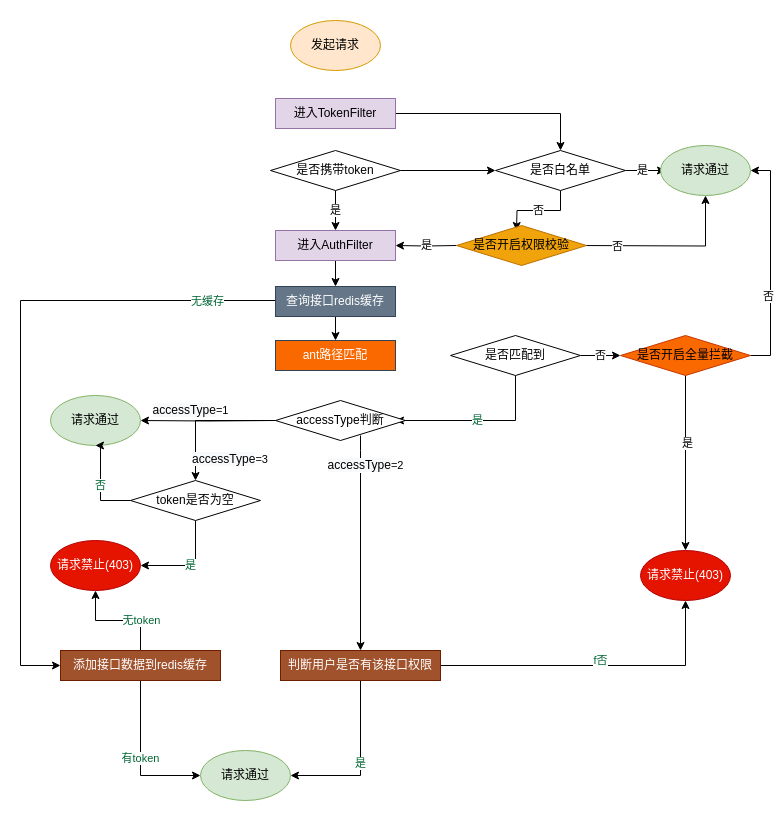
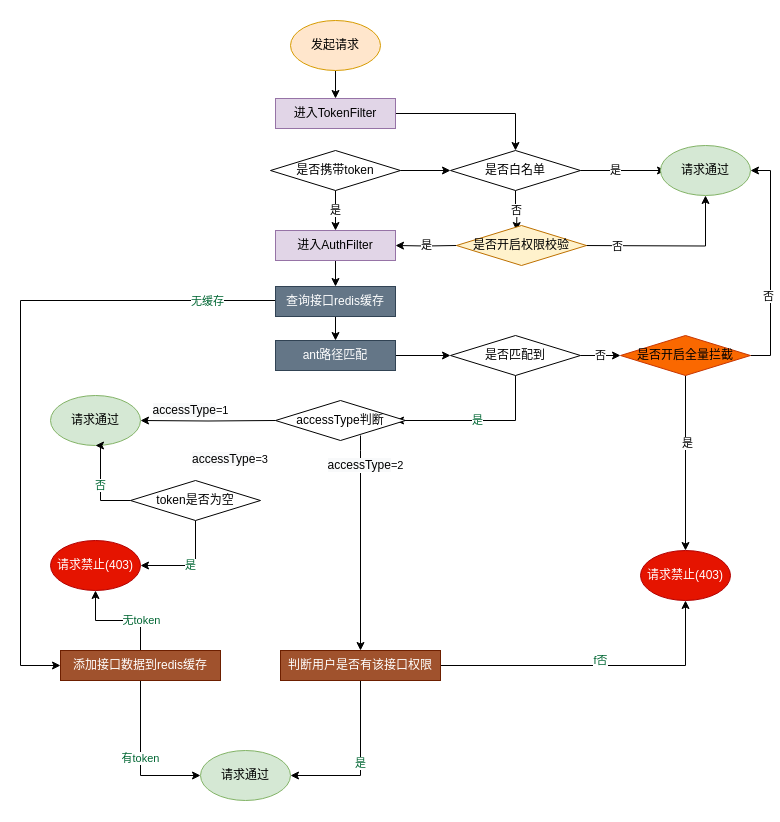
  <mxCell id="0" />
  <mxCell id="1" parent="0" />
  <mxCell id="2" value="是" style="edgeStyle=orthogonalEdgeStyle;rounded=0;orthogonalLoop=1;jettySize=auto;html=1;" parent="1" source="4" target="11" edge="1"><mxGeometry relative="1" as="geometry" /></mxCell>
  <mxCell id="3" value="" style="edgeStyle=orthogonalEdgeStyle;rounded=0;orthogonalLoop=1;jettySize=auto;html=1;" parent="1" source="4" target="15" edge="1"><mxGeometry relative="1" as="geometry" /></mxCell>
  <mxCell id="4" value="是否携带token" style="rhombus;whiteSpace=wrap;html=1;" parent="1" vertex="1"><mxGeometry x="270" y="150" width="130" height="40" as="geometry" /></mxCell>
+ <mxCell id="5" value="" style="edgeStyle=orthogonalEdgeStyle;rounded=0;orthogonalLoop=1;jettySize=auto;html=1;" parent="1" source="6" target="9" edge="1"><mxGeometry relative="1" as="geometry" /></mxCell>
  <mxCell id="6" value="发起请求" style="ellipse;whiteSpace=wrap;html=1;fillColor=#ffe6cc;strokeColor=#d79b00;" parent="1" vertex="1"><mxGeometry x="290" y="20" width="90" height="50" as="geometry" /></mxCell>
  <mxCell id="7" value="请求禁止(403)" style="ellipse;whiteSpace=wrap;html=1;fillColor=#e51400;strokeColor=#B20000;fontColor=#ffffff;" parent="1" vertex="1"><mxGeometry x="50" y="540" width="90" height="50" as="geometry" /></mxCell>
  <mxCell id="8" value="" style="edgeStyle=orthogonalEdgeStyle;rounded=0;orthogonalLoop=1;jettySize=auto;html=1;" parent="1" source="9" target="15" edge="1"><mxGeometry relative="1" as="geometry" /></mxCell>
  <mxCell id="9" value="进入TokenFilter" style="rounded=0;whiteSpace=wrap;html=1;fillColor=#e1d5e7;strokeColor=#9673a6;" parent="1" vertex="1"><mxGeometry x="275" y="98" width="120" height="30" as="geometry" /></mxCell>
  <mxCell id="10" style="edgeStyle=orthogonalEdgeStyle;rounded=0;orthogonalLoop=1;jettySize=auto;html=1;entryX=0.5;entryY=0;entryDx=0;entryDy=0;" parent="1" source="11" target="23" edge="1"><mxGeometry relative="1" as="geometry" /></mxCell>
  <mxCell id="11" value="进入AuthFilter" style="rounded=0;whiteSpace=wrap;html=1;fillColor=#e1d5e7;strokeColor=#9673a6;" parent="1" vertex="1"><mxGeometry x="275" y="230" width="120" height="30" as="geometry" /></mxCell>
  <mxCell id="12" value="" style="edgeStyle=orthogonalEdgeStyle;rounded=0;orthogonalLoop=1;jettySize=auto;html=1;" parent="1" source="15" edge="1"><mxGeometry relative="1" as="geometry"><mxPoint x="665" y="170" as="targetPoint" /></mxGeometry></mxCell>
  <mxCell id="13" value="是" style="edgeLabel;html=1;align=center;verticalAlign=middle;resizable=0;points=[];" parent="12" vertex="1" connectable="0"><mxGeometry x="-0.212" y="1" relative="1" as="geometry"><mxPoint as="offset" /></mxGeometry></mxCell>
  <mxCell id="14" value="否" style="edgeStyle=orthogonalEdgeStyle;rounded=0;orthogonalLoop=1;jettySize=auto;html=1;" parent="1" source="15" edge="1"><mxGeometry relative="1" as="geometry"><mxPoint x="516" y="230" as="targetPoint" /></mxGeometry></mxCell>
- <mxCell id="15" value="是否白名单" style="rhombus;whiteSpace=wrap;html=1;" parent="1" vertex="1"><mxGeometry x="495" y="150" width="130" height="40" as="geometry" /></mxCell>
+ <mxCell id="15" value="是否白名单" style="rhombus;whiteSpace=wrap;html=1;" parent="1" vertex="1"><mxGeometry x="450" y="150" width="130" height="40" as="geometry" /></mxCell>
  <mxCell id="16" value="请求通过" style="ellipse;whiteSpace=wrap;html=1;fillColor=#d5e8d4;strokeColor=#82b366;" parent="1" vertex="1"><mxGeometry x="660" y="145" width="90" height="50" as="geometry" /></mxCell>
  <mxCell id="17" value="是" style="edgeStyle=orthogonalEdgeStyle;rounded=0;orthogonalLoop=1;jettySize=auto;html=1;" parent="1" target="11" edge="1"><mxGeometry relative="1" as="geometry"><mxPoint x="456" y="245" as="sourcePoint" /></mxGeometry></mxCell>
  <mxCell id="18" style="edgeStyle=orthogonalEdgeStyle;rounded=0;orthogonalLoop=1;jettySize=auto;html=1;entryX=0.5;entryY=1;entryDx=0;entryDy=0;" parent="1" target="16" edge="1"><mxGeometry relative="1" as="geometry"><mxPoint x="576" y="245" as="sourcePoint" /><mxPoint x="710" y="215" as="targetPoint" /></mxGeometry></mxCell>
  <mxCell id="19" value="否" style="edgeLabel;html=1;align=center;verticalAlign=middle;resizable=0;points=[];" parent="18" vertex="1" connectable="0"><mxGeometry x="-0.553" y="1" relative="1" as="geometry"><mxPoint y="1" as="offset" /></mxGeometry></mxCell>
  <mxCell id="20" value="" style="edgeStyle=orthogonalEdgeStyle;rounded=0;orthogonalLoop=1;jettySize=auto;html=1;" parent="1" source="23" target="26" edge="1"><mxGeometry relative="1" as="geometry" /></mxCell>
  <mxCell id="21" style="edgeStyle=orthogonalEdgeStyle;rounded=0;orthogonalLoop=1;jettySize=auto;html=1;entryX=0;entryY=0.5;entryDx=0;entryDy=0;fontColor=#006633;" parent="1" source="23" target="49" edge="1"><mxGeometry relative="1" as="geometry"><Array as="points"><mxPoint x="20" y="300" /><mxPoint x="20" y="665" /></Array></mxGeometry></mxCell>
  <mxCell id="22" value="无缓存" style="edgeLabel;html=1;align=center;verticalAlign=middle;resizable=0;points=[];fontColor=#006633;" parent="21" vertex="1" connectable="0"><mxGeometry x="-0.792" relative="1" as="geometry"><mxPoint as="offset" /></mxGeometry></mxCell>
  <mxCell id="23" value="查询接口redis缓存" style="rounded=0;whiteSpace=wrap;html=1;fillColor=#647687;strokeColor=#314354;fontColor=#ffffff;" parent="1" vertex="1"><mxGeometry x="275" y="286" width="120" height="30" as="geometry" /></mxCell>
- <mxCell id="24" value="是否开启权限校验" style="rhombus;whiteSpace=wrap;html=1;fillColor=#f0a30a;fontColor=#000000;strokeColor=#BD7000;" parent="1" vertex="1"><mxGeometry x="456" y="225" width="130" height="40" as="geometry" /></mxCell>
- <mxCell id="26" value="ant路径匹配" style="rounded=0;whiteSpace=wrap;html=1;fillColor=#fa6800;strokeColor=#314354;fontColor=#ffffff;" parent="1" vertex="1"><mxGeometry x="275" y="340" width="120" height="30" as="geometry" /></mxCell>
+ <mxCell id="24" value="是否开启权限校验" style="rhombus;whiteSpace=wrap;html=1;fillColor=#fff2cc;fontColor=#000000;strokeColor=#BD7000;" parent="1" vertex="1"><mxGeometry x="456" y="225" width="130" height="40" as="geometry" /></mxCell>
+ <mxCell id="25" value="" style="edgeStyle=orthogonalEdgeStyle;rounded=0;orthogonalLoop=1;jettySize=auto;html=1;" parent="1" source="26" target="29" edge="1"><mxGeometry relative="1" as="geometry" /></mxCell>
+ <mxCell id="26" value="ant路径匹配" style="rounded=0;whiteSpace=wrap;html=1;fillColor=#647687;strokeColor=#314354;fontColor=#ffffff;" parent="1" vertex="1"><mxGeometry x="275" y="340" width="120" height="30" as="geometry" /></mxCell>
  <mxCell id="27" value="否" style="edgeStyle=orthogonalEdgeStyle;rounded=0;orthogonalLoop=1;jettySize=auto;html=1;" parent="1" source="29" target="34" edge="1"><mxGeometry relative="1" as="geometry" /></mxCell>
  <mxCell id="28" value="是" style="edgeStyle=orthogonalEdgeStyle;rounded=0;orthogonalLoop=1;jettySize=auto;html=1;entryX=1;entryY=0.5;entryDx=0;entryDy=0;fontColor=#006633;" parent="1" source="29" edge="1"><mxGeometry relative="1" as="geometry"><Array as="points"><mxPoint x="515" y="420" /></Array><mxPoint x="395" y="420" as="targetPoint" /></mxGeometry></mxCell>
  <mxCell id="29" value="是否匹配到" style="rhombus;whiteSpace=wrap;html=1;" parent="1" vertex="1"><mxGeometry x="450" y="335" width="130" height="40" as="geometry" /></mxCell>
  <mxCell id="30" style="edgeStyle=orthogonalEdgeStyle;rounded=0;orthogonalLoop=1;jettySize=auto;html=1;exitX=1;exitY=0.5;exitDx=0;exitDy=0;entryX=1;entryY=0.5;entryDx=0;entryDy=0;" parent="1" source="34" target="16" edge="1"><mxGeometry relative="1" as="geometry" /></mxCell>
  <mxCell id="31" value="否" style="edgeLabel;html=1;align=center;verticalAlign=middle;resizable=0;points=[];" parent="30" vertex="1" connectable="0"><mxGeometry x="-0.292" y="3" relative="1" as="geometry"><mxPoint as="offset" /></mxGeometry></mxCell>
  <mxCell id="32" style="edgeStyle=orthogonalEdgeStyle;rounded=0;orthogonalLoop=1;jettySize=auto;html=1;" parent="1" source="34" target="37" edge="1"><mxGeometry relative="1" as="geometry" /></mxCell>
  <mxCell id="33" value="是" style="edgeLabel;html=1;align=center;verticalAlign=middle;resizable=0;points=[];" parent="32" vertex="1" connectable="0"><mxGeometry x="-0.234" y="1" relative="1" as="geometry"><mxPoint as="offset" /></mxGeometry></mxCell>
  <mxCell id="34" value="是否开启全量拦截" style="rhombus;whiteSpace=wrap;html=1;fillColor=#fa6800;fontColor=#000000;strokeColor=#C73500;" parent="1" vertex="1"><mxGeometry x="620" y="335" width="130" height="40" as="geometry" /></mxCell>
  <mxCell id="35" value="&lt;span style=&quot;font-size: 12px; background-color: rgb(248, 249, 250);&quot;&gt;accessType&lt;/span&gt;=1" style="edgeStyle=orthogonalEdgeStyle;rounded=0;orthogonalLoop=1;jettySize=auto;html=1;entryX=1;entryY=0.5;entryDx=0;entryDy=0;" parent="1" target="38" edge="1"><mxGeometry x="0.262" y="-10" relative="1" as="geometry"><mxPoint x="275" y="420" as="sourcePoint" /><mxPoint as="offset" /></mxGeometry></mxCell>
  <mxCell id="36" value="" style="edgeStyle=orthogonalEdgeStyle;rounded=0;orthogonalLoop=1;jettySize=auto;html=1;fontColor=#006633;" parent="1" target="44" edge="1"><mxGeometry relative="1" as="geometry"><Array as="points"><mxPoint x="360" y="450" /><mxPoint x="360" y="450" /></Array><mxPoint x="360" y="435" as="sourcePoint" /></mxGeometry></mxCell>
  <mxCell id="37" value="请求禁止(403)" style="ellipse;whiteSpace=wrap;html=1;fillColor=#e51400;strokeColor=#B20000;fontColor=#ffffff;" parent="1" vertex="1"><mxGeometry x="640" y="550" width="90" height="50" as="geometry" /></mxCell>
  <mxCell id="38" value="请求通过" style="ellipse;whiteSpace=wrap;html=1;fillColor=#d5e8d4;strokeColor=#82b366;" parent="1" vertex="1"><mxGeometry x="50" y="395" width="90" height="50" as="geometry" /></mxCell>
  <mxCell id="39" value="否" style="edgeStyle=orthogonalEdgeStyle;rounded=0;orthogonalLoop=1;jettySize=auto;html=1;fontColor=#006633;entryX=0.5;entryY=1;entryDx=0;entryDy=0;" parent="1" source="41" target="38" edge="1"><mxGeometry relative="1" as="geometry"><mxPoint x="100" y="470" as="targetPoint" /><Array as="points"><mxPoint x="100" y="500" /><mxPoint x="100" y="445" /></Array></mxGeometry></mxCell>
  <mxCell id="40" value="是" style="edgeStyle=orthogonalEdgeStyle;rounded=0;orthogonalLoop=1;jettySize=auto;html=1;entryX=1;entryY=0.5;entryDx=0;entryDy=0;fontColor=#006633;" parent="1" source="41" target="7" edge="1"><mxGeometry relative="1" as="geometry" /></mxCell>
  <mxCell id="41" value="token是否为空&lt;br&gt;" style="rhombus;whiteSpace=wrap;html=1;" parent="1" vertex="1"><mxGeometry x="130" y="480" width="130" height="40" as="geometry" /></mxCell>
  <mxCell id="42" value="是" style="edgeStyle=orthogonalEdgeStyle;rounded=0;orthogonalLoop=1;jettySize=auto;html=1;exitX=0.5;exitY=1;exitDx=0;exitDy=0;entryX=1;entryY=0.5;entryDx=0;entryDy=0;fontColor=#006633;" parent="1" source="44" target="50" edge="1"><mxGeometry relative="1" as="geometry" /></mxCell>
  <mxCell id="43" value="f否" style="edgeStyle=orthogonalEdgeStyle;rounded=0;orthogonalLoop=1;jettySize=auto;html=1;entryX=0.5;entryY=1;entryDx=0;entryDy=0;fontColor=#006633;" parent="1" source="44" target="37" edge="1"><mxGeometry x="0.032" y="5" relative="1" as="geometry"><mxPoint as="offset" /></mxGeometry></mxCell>
  <mxCell id="44" value="判断用户是否有该接口权限" style="whiteSpace=wrap;html=1;fillColor=#a0522d;strokeColor=#6D1F00;fontColor=#ffffff;rounded=0;" parent="1" vertex="1"><mxGeometry x="280" y="650" width="160" height="30" as="geometry" /></mxCell>
  <mxCell id="45" value="&lt;span style=&quot;color: rgb(0, 0, 0); font-size: 12px; background-color: rgb(248, 249, 250);&quot;&gt;accessType&lt;/span&gt;&lt;span style=&quot;color: rgb(0, 0, 0);&quot;&gt;=2&lt;/span&gt;" style="edgeLabel;html=1;align=center;verticalAlign=middle;resizable=0;points=[];fontColor=#006633;" parent="1" vertex="1" connectable="0"><mxGeometry x="260" y="470.003" as="geometry"><mxPoint x="104" y="-6" as="offset" /></mxGeometry></mxCell>
  <mxCell id="46" value="有token" style="edgeStyle=orthogonalEdgeStyle;rounded=0;orthogonalLoop=1;jettySize=auto;html=1;entryX=0;entryY=0.5;entryDx=0;entryDy=0;fontColor=#006633;" parent="1" source="49" target="50" edge="1"><mxGeometry relative="1" as="geometry" /></mxCell>
  <mxCell id="47" style="edgeStyle=orthogonalEdgeStyle;rounded=0;orthogonalLoop=1;jettySize=auto;html=1;fontColor=#006633;" parent="1" source="49" target="7" edge="1"><mxGeometry relative="1" as="geometry" /></mxCell>
  <mxCell id="48" value="无token" style="edgeLabel;html=1;align=center;verticalAlign=middle;resizable=0;points=[];fontColor=#006633;" parent="47" vertex="1" connectable="0"><mxGeometry x="-0.429" y="-1" relative="1" as="geometry"><mxPoint as="offset" /></mxGeometry></mxCell>
  <mxCell id="49" value="添加接口数据到redis缓存" style="rounded=0;whiteSpace=wrap;html=1;fillColor=#a0522d;strokeColor=#6D1F00;fontColor=#ffffff;" parent="1" vertex="1"><mxGeometry x="60" y="650" width="160" height="30" as="geometry" /></mxCell>
  <mxCell id="50" value="请求通过" style="ellipse;whiteSpace=wrap;html=1;fillColor=#d5e8d4;strokeColor=#82b366;" parent="1" vertex="1"><mxGeometry x="200" y="750" width="90" height="50" as="geometry" /></mxCell>
- <mxCell id="51" style="edgeStyle=orthogonalEdgeStyle;rounded=0;orthogonalLoop=1;jettySize=auto;html=1;entryX=0.5;entryY=0;entryDx=0;entryDy=0;" parent="1" source="52" target="41" edge="1"><mxGeometry relative="1" as="geometry" /></mxCell>
  <mxCell id="52" value="accessType判断" style="rhombus;whiteSpace=wrap;html=1;" parent="1" vertex="1"><mxGeometry x="275" y="400" width="130" height="40" as="geometry" /></mxCell>
  <mxCell id="53" value="&lt;span style=&quot;border-color: var(--border-color); color: rgb(0, 0, 0); font-family: Helvetica; font-size: 12px; font-style: normal; font-variant-ligatures: normal; font-variant-caps: normal; font-weight: 400; letter-spacing: normal; orphans: 2; text-align: center; text-indent: 0px; text-transform: none; widows: 2; word-spacing: 0px; -webkit-text-stroke-width: 0px; text-decoration-style: initial; text-decoration-color: initial; background-color: rgb(248, 249, 250);&quot;&gt;accessType&lt;/span&gt;&lt;span style=&quot;color: rgb(0, 0, 0); font-family: Helvetica; font-size: 11px; font-style: normal; font-variant-ligatures: normal; font-variant-caps: normal; font-weight: 400; letter-spacing: normal; orphans: 2; text-align: center; text-indent: 0px; text-transform: none; widows: 2; word-spacing: 0px; -webkit-text-stroke-width: 0px; background-color: rgb(255, 255, 255); text-decoration-style: initial; text-decoration-color: initial; float: none; display: inline !important;&quot;&gt;=3&lt;/span&gt;" style="text;whiteSpace=wrap;html=1;" parent="1" vertex="1"><mxGeometry x="190" y="445" width="80" height="10" as="geometry" /></mxCell>
